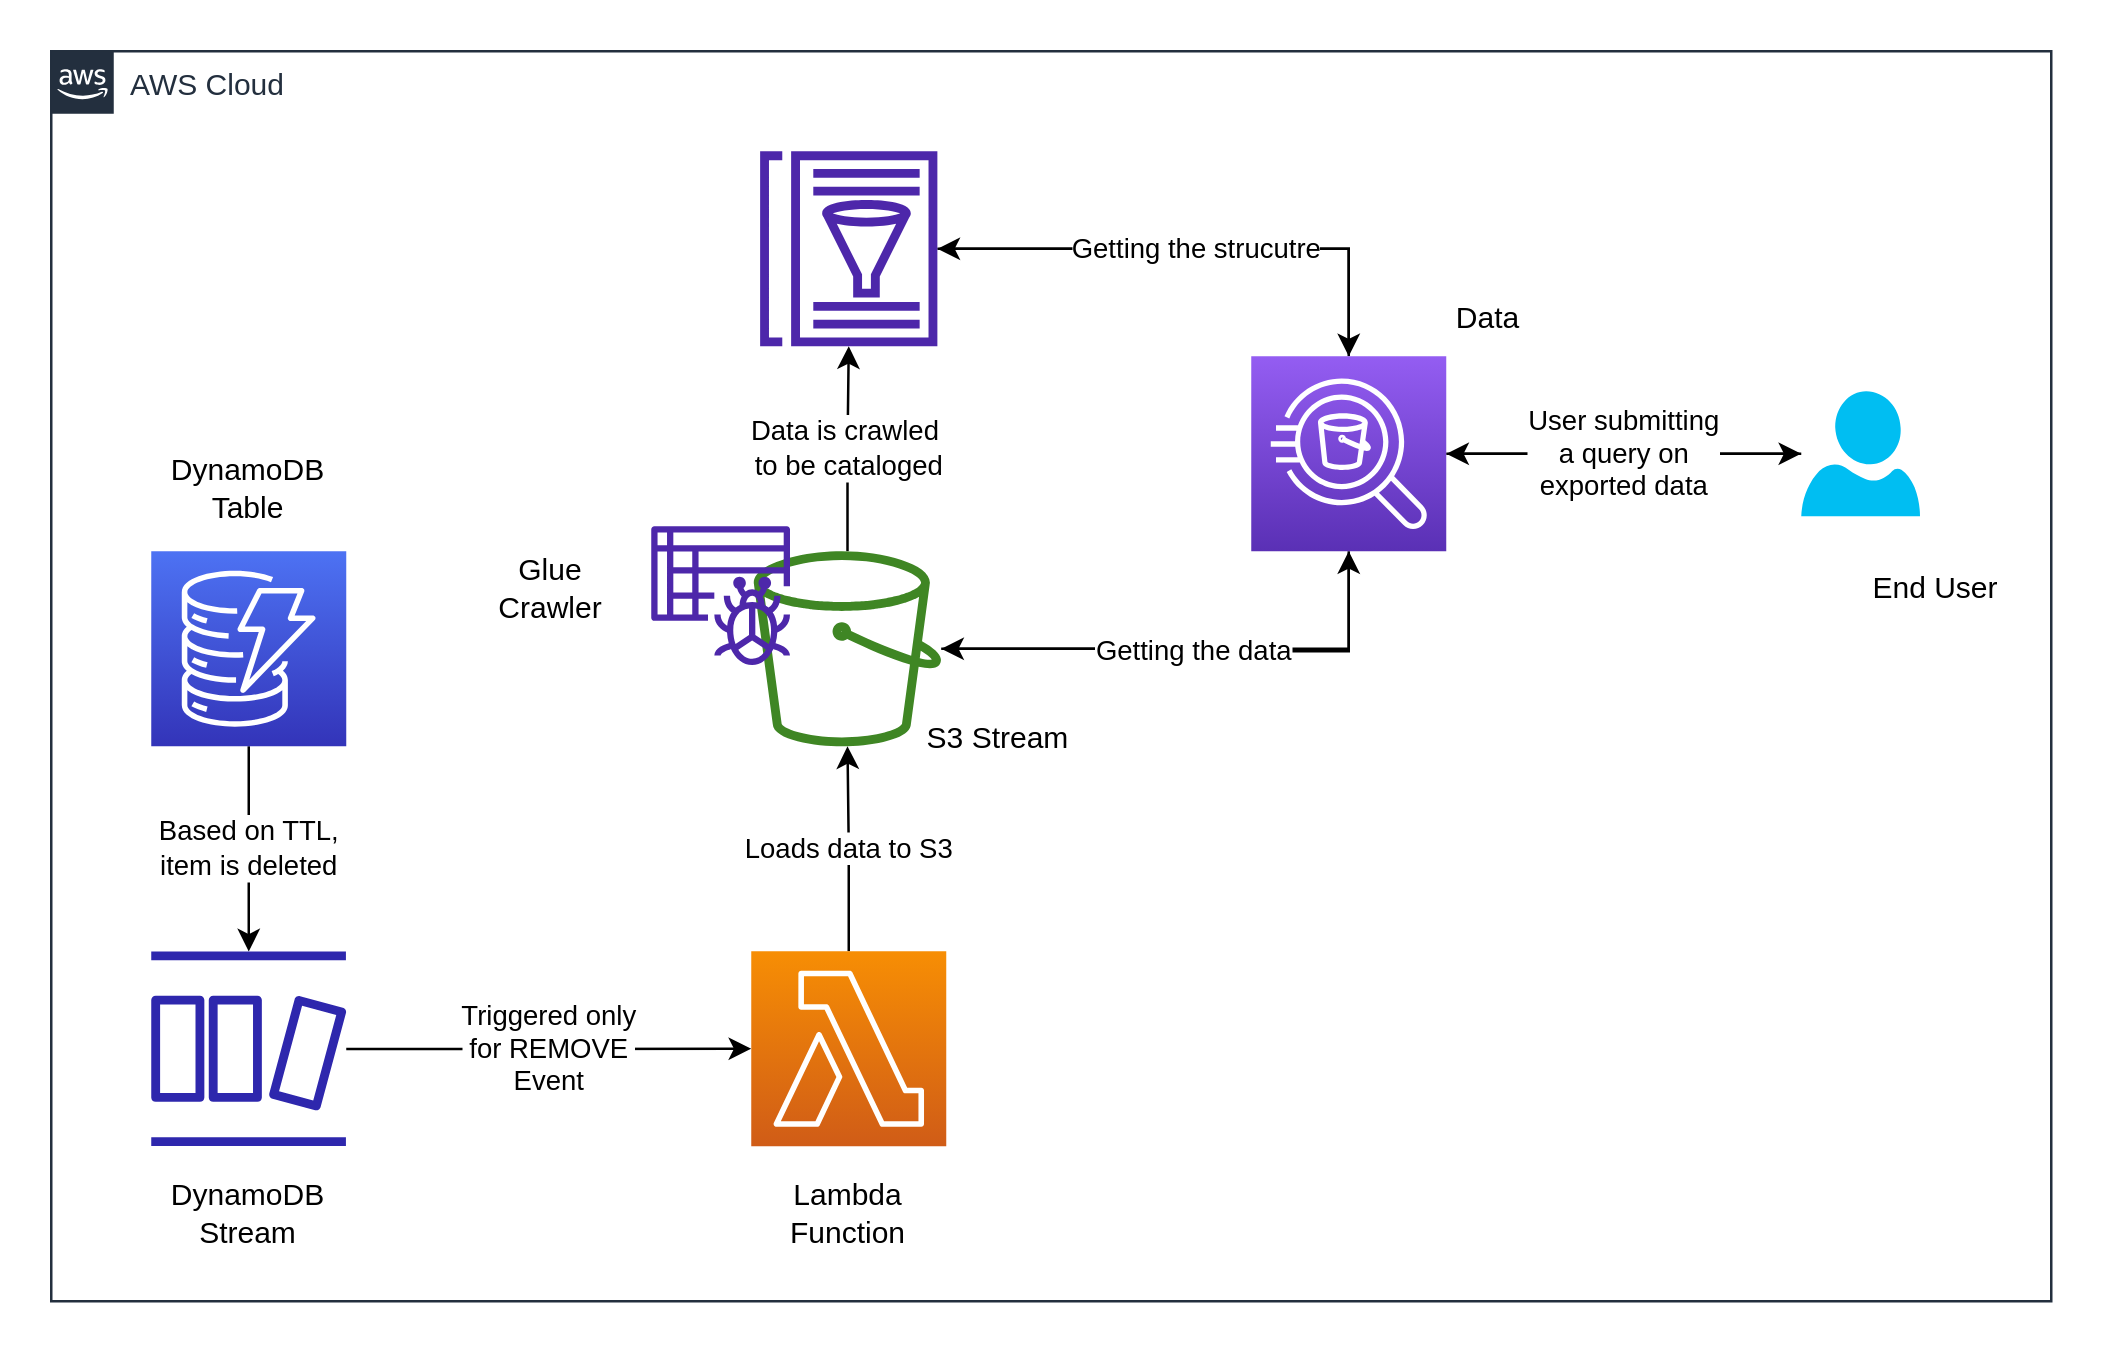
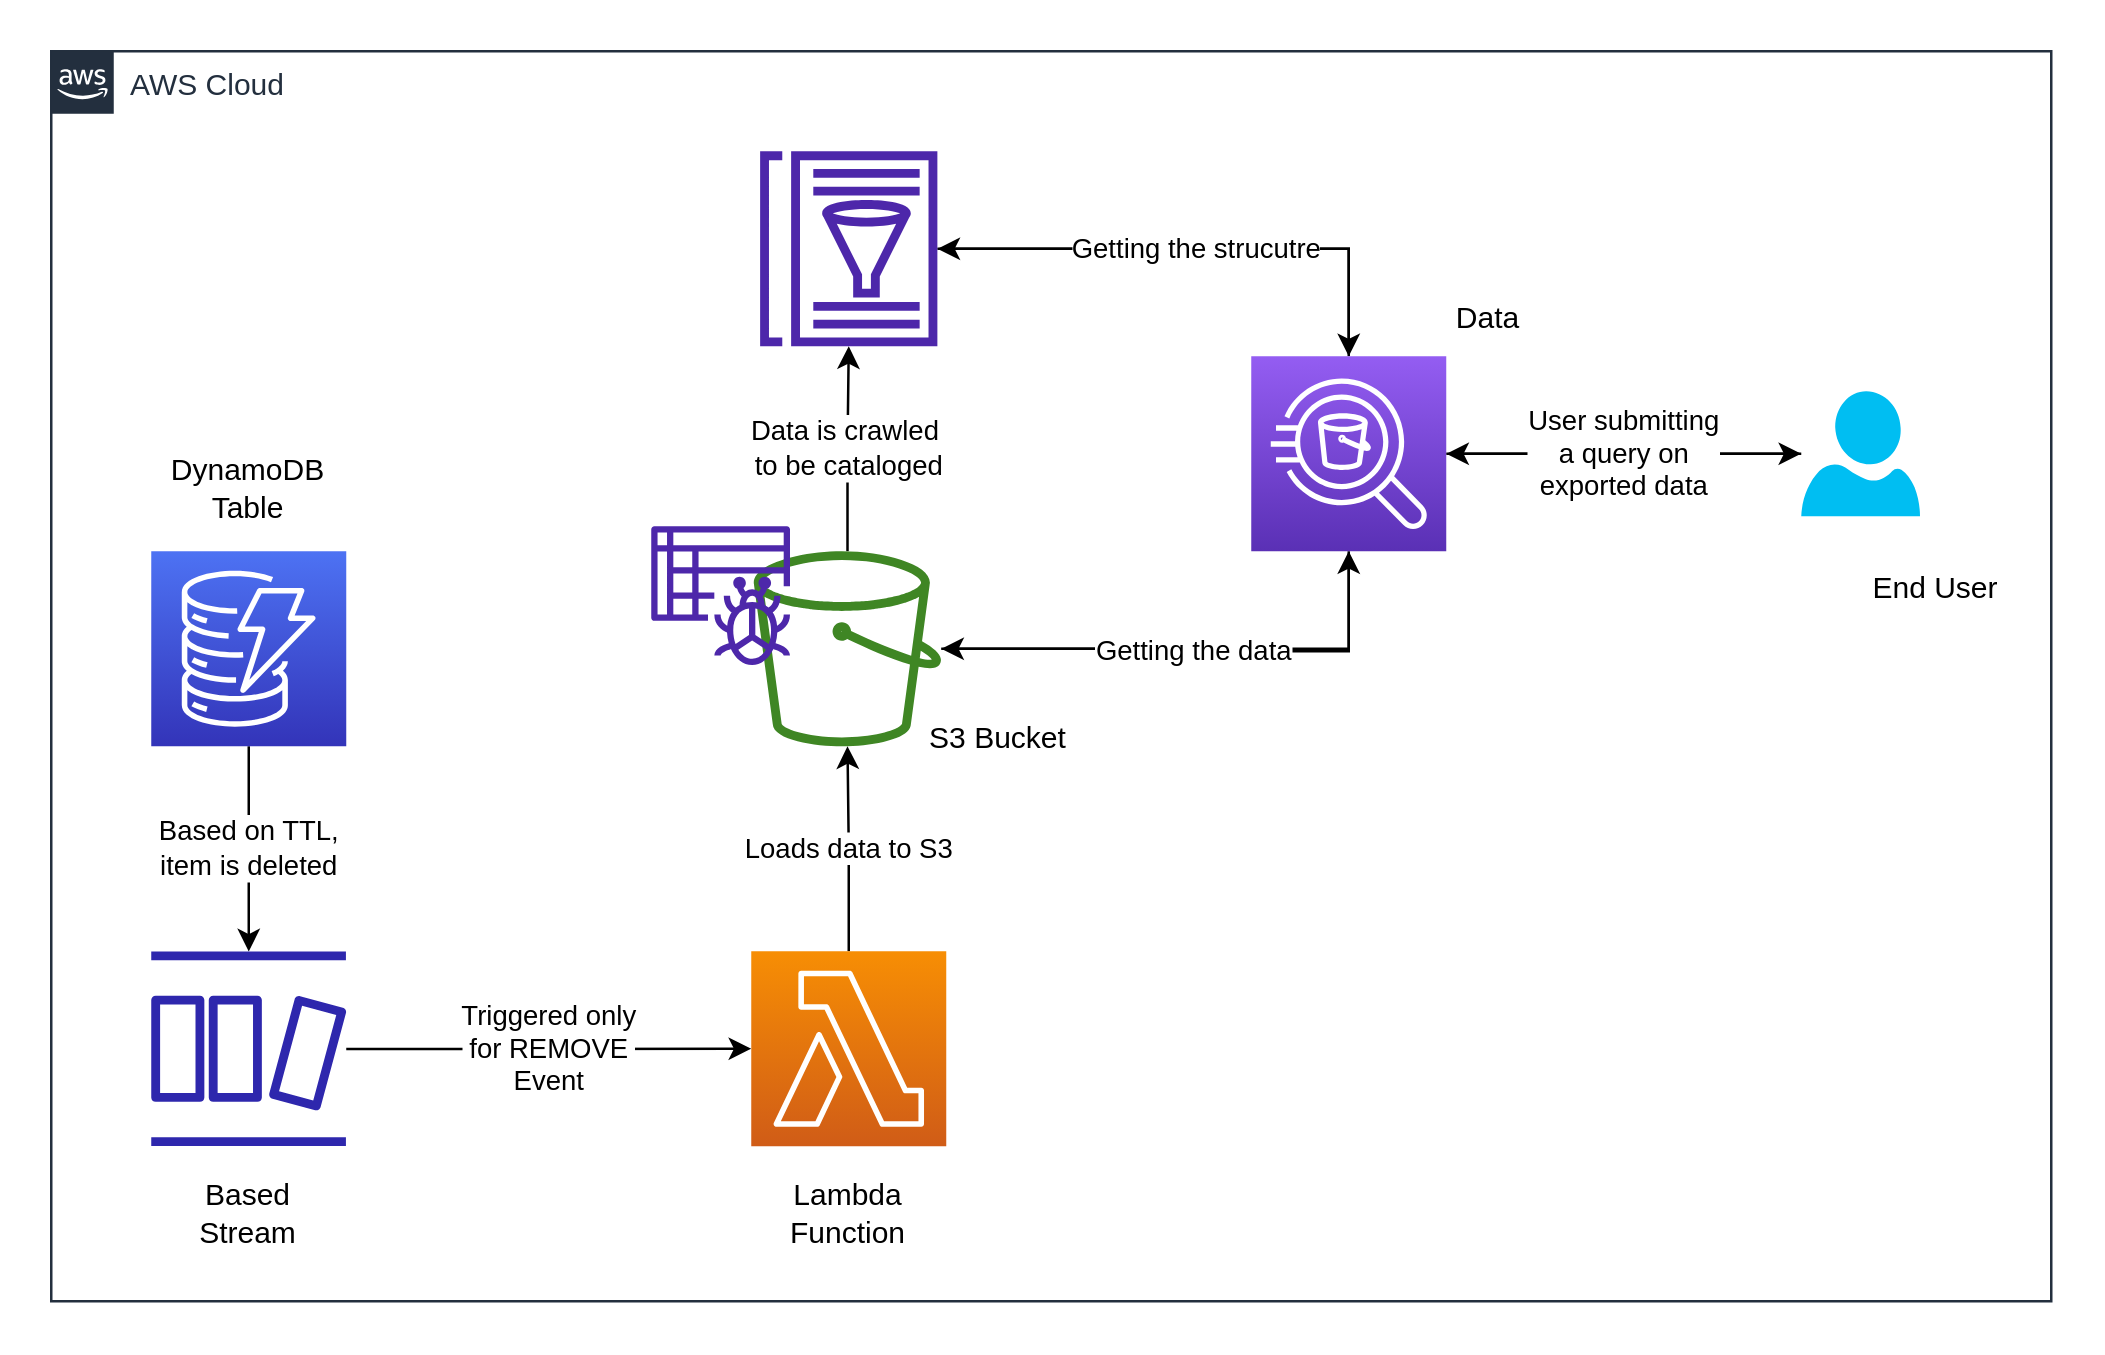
  <mxCell id="0" />
  <mxCell id="1" parent="0" />
  <mxCell id="2" value="AWS Cloud" style="points=[[0,0],[0.25,0],[0.5,0],[0.75,0],[1,0],[1,0.25],[1,0.5],[1,0.75],[1,1],[0.75,1],[0.5,1],[0.25,1],[0,1],[0,0.75],[0,0.5],[0,0.25]];outlineConnect=0;gradientColor=none;html=1;whiteSpace=wrap;fontSize=12;fontStyle=0;shape=mxgraph.aws4.group;grIcon=mxgraph.aws4.group_aws_cloud_alt;strokeColor=#232F3E;fillColor=none;verticalAlign=top;align=left;spacingLeft=30;fontColor=#232F3E;dashed=0;labelBackgroundColor=#ffffff;container=1;pointerEvents=0;collapsible=0;recursiveResize=0;" parent="1" vertex="1"><mxGeometry x="20" y="20" width="800" height="500" as="geometry" /></mxCell>
  <mxCell id="3" value="Data is crawled&amp;nbsp;&lt;br&gt;to be cataloged" style="edgeStyle=orthogonalEdgeStyle;rounded=0;orthogonalLoop=1;jettySize=auto;html=1;" edge="1" parent="1" source="5" target="13"><mxGeometry relative="1" as="geometry" /></mxCell>
  <mxCell id="4" style="edgeStyle=orthogonalEdgeStyle;rounded=0;orthogonalLoop=1;jettySize=auto;html=1;entryX=0.5;entryY=1;entryDx=0;entryDy=0;entryPerimeter=0;" edge="1" parent="1" source="5" target="18"><mxGeometry relative="1" as="geometry" /></mxCell>
  <mxCell id="5" value="" style="sketch=0;outlineConnect=0;fontColor=#232F3E;gradientColor=none;fillColor=#3F8624;strokeColor=none;dashed=0;verticalLabelPosition=bottom;verticalAlign=top;align=center;html=1;fontSize=12;fontStyle=0;aspect=fixed;pointerEvents=1;shape=mxgraph.aws4.bucket;" vertex="1" parent="1"><mxGeometry x="301" y="220" width="75" height="78" as="geometry" /></mxCell>
  <mxCell id="6" value="Based on TTL,&lt;br&gt;item is deleted" style="edgeStyle=orthogonalEdgeStyle;rounded=0;orthogonalLoop=1;jettySize=auto;html=1;" edge="1" parent="1" source="7" target="9"><mxGeometry relative="1" as="geometry" /></mxCell>
  <mxCell id="7" value="" style="sketch=0;points=[[0,0,0],[0.25,0,0],[0.5,0,0],[0.75,0,0],[1,0,0],[0,1,0],[0.25,1,0],[0.5,1,0],[0.75,1,0],[1,1,0],[0,0.25,0],[0,0.5,0],[0,0.75,0],[1,0.25,0],[1,0.5,0],[1,0.75,0]];outlineConnect=0;fontColor=#232F3E;gradientColor=#4D72F3;gradientDirection=north;fillColor=#3334B9;strokeColor=#ffffff;dashed=0;verticalLabelPosition=bottom;verticalAlign=top;align=center;html=1;fontSize=12;fontStyle=0;aspect=fixed;shape=mxgraph.aws4.resourceIcon;resIcon=mxgraph.aws4.dynamodb;" vertex="1" parent="1"><mxGeometry x="60" y="220" width="78" height="78" as="geometry" /></mxCell>
  <mxCell id="8" value="Triggered only&lt;br&gt;for REMOVE&lt;br&gt;Event" style="edgeStyle=orthogonalEdgeStyle;rounded=0;orthogonalLoop=1;jettySize=auto;html=1;entryX=0;entryY=0.5;entryDx=0;entryDy=0;entryPerimeter=0;" edge="1" parent="1" source="9" target="11"><mxGeometry relative="1" as="geometry" /></mxCell>
  <mxCell id="9" value="" style="sketch=0;outlineConnect=0;fontColor=#232F3E;gradientColor=none;fillColor=#2E27AD;strokeColor=none;dashed=0;verticalLabelPosition=bottom;verticalAlign=top;align=center;html=1;fontSize=12;fontStyle=0;aspect=fixed;pointerEvents=1;shape=mxgraph.aws4.dynamodb_stream;" vertex="1" parent="1"><mxGeometry x="60" y="380" width="78" height="78" as="geometry" /></mxCell>
  <mxCell id="10" value="Loads data to S3" style="edgeStyle=orthogonalEdgeStyle;rounded=0;orthogonalLoop=1;jettySize=auto;html=1;" edge="1" parent="1" source="11" target="5"><mxGeometry relative="1" as="geometry" /></mxCell>
  <mxCell id="11" value="" style="sketch=0;points=[[0,0,0],[0.25,0,0],[0.5,0,0],[0.75,0,0],[1,0,0],[0,1,0],[0.25,1,0],[0.5,1,0],[0.75,1,0],[1,1,0],[0,0.25,0],[0,0.5,0],[0,0.75,0],[1,0.25,0],[1,0.5,0],[1,0.75,0]];outlineConnect=0;fontColor=#232F3E;gradientColor=#F78E04;gradientDirection=north;fillColor=#D05C17;strokeColor=#ffffff;dashed=0;verticalLabelPosition=bottom;verticalAlign=top;align=center;html=1;fontSize=12;fontStyle=0;aspect=fixed;shape=mxgraph.aws4.resourceIcon;resIcon=mxgraph.aws4.lambda;" vertex="1" parent="1"><mxGeometry x="300" y="380" width="78" height="78" as="geometry" /></mxCell>
  <mxCell id="12" style="edgeStyle=orthogonalEdgeStyle;rounded=0;orthogonalLoop=1;jettySize=auto;html=1;entryX=0.5;entryY=0;entryDx=0;entryDy=0;entryPerimeter=0;" edge="1" parent="1" source="13" target="18"><mxGeometry relative="1" as="geometry" /></mxCell>
  <mxCell id="13" value="" style="sketch=0;outlineConnect=0;fontColor=#232F3E;gradientColor=none;fillColor=#4D27AA;strokeColor=none;dashed=0;verticalLabelPosition=bottom;verticalAlign=top;align=center;html=1;fontSize=12;fontStyle=0;aspect=fixed;pointerEvents=1;shape=mxgraph.aws4.glue_data_catalog;" vertex="1" parent="1"><mxGeometry x="303" y="60" width="72" height="78" as="geometry" /></mxCell>
  <mxCell id="14" value="" style="sketch=0;outlineConnect=0;fontColor=#232F3E;gradientColor=none;fillColor=#4D27AA;strokeColor=none;dashed=0;verticalLabelPosition=bottom;verticalAlign=top;align=center;html=1;fontSize=12;fontStyle=0;aspect=fixed;pointerEvents=1;shape=mxgraph.aws4.glue_crawlers;" vertex="1" parent="1"><mxGeometry x="260" y="210" width="55.5" height="55.5" as="geometry" /></mxCell>
  <mxCell id="15" value="Getting the strucutre" style="edgeStyle=orthogonalEdgeStyle;rounded=0;orthogonalLoop=1;jettySize=auto;html=1;" edge="1" parent="1" source="18" target="13"><mxGeometry relative="1" as="geometry"><Array as="points"><mxPoint x="539" y="99" /></Array></mxGeometry></mxCell>
  <mxCell id="16" value="Getting the data" style="edgeStyle=orthogonalEdgeStyle;rounded=0;orthogonalLoop=1;jettySize=auto;html=1;" edge="1" parent="1" source="18" target="5"><mxGeometry relative="1" as="geometry"><Array as="points"><mxPoint x="539" y="260" /><mxPoint x="438" y="260" /><mxPoint x="438" y="259" /></Array></mxGeometry></mxCell>
  <mxCell id="17" style="edgeStyle=orthogonalEdgeStyle;rounded=0;orthogonalLoop=1;jettySize=auto;html=1;" edge="1" parent="1" source="18" target="20"><mxGeometry relative="1" as="geometry" /></mxCell>
  <mxCell id="18" value="" style="sketch=0;points=[[0,0,0],[0.25,0,0],[0.5,0,0],[0.75,0,0],[1,0,0],[0,1,0],[0.25,1,0],[0.5,1,0],[0.75,1,0],[1,1,0],[0,0.25,0],[0,0.5,0],[0,0.75,0],[1,0.25,0],[1,0.5,0],[1,0.75,0]];outlineConnect=0;fontColor=#232F3E;gradientColor=#945DF2;gradientDirection=north;fillColor=#5A30B5;strokeColor=#ffffff;dashed=0;verticalLabelPosition=bottom;verticalAlign=top;align=center;html=1;fontSize=12;fontStyle=0;aspect=fixed;shape=mxgraph.aws4.resourceIcon;resIcon=mxgraph.aws4.athena;" vertex="1" parent="1"><mxGeometry x="500" y="142" width="78" height="78" as="geometry" /></mxCell>
  <mxCell id="19" value="User submitting&lt;br&gt;a query on &lt;br&gt;exported data" style="edgeStyle=orthogonalEdgeStyle;rounded=0;orthogonalLoop=1;jettySize=auto;html=1;" edge="1" parent="1" source="20" target="18"><mxGeometry relative="1" as="geometry" /></mxCell>
  <mxCell id="20" value="" style="verticalLabelPosition=bottom;html=1;verticalAlign=top;align=center;strokeColor=none;fillColor=#00BEF2;shape=mxgraph.azure.user;" vertex="1" parent="1"><mxGeometry x="720" y="156" width="47.5" height="50" as="geometry" /></mxCell>
- <mxCell id="21" value="DynamoDB Stream" style="text;html=1;strokeColor=none;fillColor=none;align=center;verticalAlign=middle;whiteSpace=wrap;rounded=0;" vertex="1" parent="1"><mxGeometry x="69" y="470" width="60" height="30" as="geometry" /></mxCell>
+ <mxCell id="21" value="Based Stream" style="text;html=1;strokeColor=none;fillColor=none;align=center;verticalAlign=middle;whiteSpace=wrap;rounded=0;" vertex="1" parent="1"><mxGeometry x="69" y="470" width="60" height="30" as="geometry" /></mxCell>
  <mxCell id="22" value="DynamoDB Table" style="text;html=1;strokeColor=none;fillColor=none;align=center;verticalAlign=middle;whiteSpace=wrap;rounded=0;" vertex="1" parent="1"><mxGeometry x="69" y="180" width="60" height="30" as="geometry" /></mxCell>
  <mxCell id="23" value="Lambda Function" style="text;html=1;strokeColor=none;fillColor=none;align=center;verticalAlign=middle;whiteSpace=wrap;rounded=0;" vertex="1" parent="1"><mxGeometry x="309" y="470" width="60" height="30" as="geometry" /></mxCell>
- <mxCell id="24" value="S3 Stream" style="text;html=1;strokeColor=none;fillColor=none;align=center;verticalAlign=middle;whiteSpace=wrap;rounded=0;" vertex="1" parent="1"><mxGeometry x="369" y="280" width="60" height="30" as="geometry" /></mxCell>
- <mxCell id="25" value="Glue Crawler" style="text;html=1;strokeColor=none;fillColor=none;align=center;verticalAlign=middle;whiteSpace=wrap;rounded=0;" vertex="1" parent="1"><mxGeometry x="190" y="220" width="60" height="30" as="geometry" /></mxCell>
+ <mxCell id="24" value="S3 Bucket" style="text;html=1;strokeColor=none;fillColor=none;align=center;verticalAlign=middle;whiteSpace=wrap;rounded=0;" vertex="1" parent="1"><mxGeometry x="369" y="280" width="60" height="30" as="geometry" /></mxCell>
  <mxCell id="26" value="Data" style="text;html=1;strokeColor=none;fillColor=none;align=center;verticalAlign=middle;whiteSpace=wrap;rounded=0;" vertex="1" parent="1"><mxGeometry x="565" y="112" width="60" height="30" as="geometry" /></mxCell>
  <mxCell id="27" value="End User" style="text;html=1;strokeColor=none;fillColor=none;align=center;verticalAlign=middle;whiteSpace=wrap;rounded=0;" vertex="1" parent="1"><mxGeometry x="743.75" y="220" width="60" height="30" as="geometry" /></mxCell>
